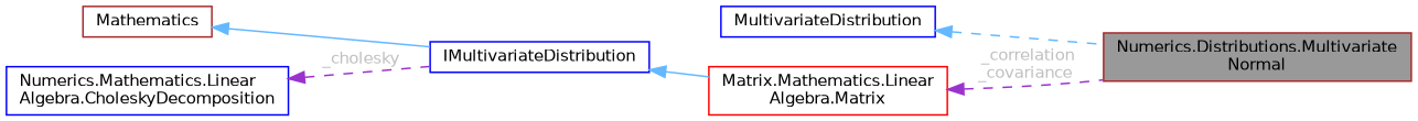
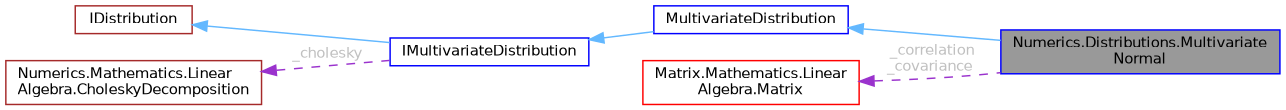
  digraph {
    rankdir=LR
    node [color=blue fillcolor=white fontname=Helvetica fontsize=10 shape=box style=filled]
    edge [color=steelblue1 dir=back fontname=Helvetica fontsize=10 labelfontname=Helvetica labelfontsize=10 style=solid]
-   n1 [color=brown fillcolor=grey60 fontcolor=black height=0.2 label="Numerics.Distributions.Multivariate\lNormal" width=0.4]
+   n1 [fillcolor=grey60 fontcolor=black height=0.2 label="Numerics.Distributions.Multivariate\lNormal" width=0.4]
    n2 [height=0.2 label=MultivariateDistribution width=0.4]
    n3 [height=0.2 label=IMultivariateDistribution width=0.4]
-   n4 [color=brown height=0.2 label=Mathematics width=0.4]
+   n4 [color=brown height=0.2 label=IDistribution width=0.4]
    n5 [color=red height=0.2 label="Matrix.Mathematics.Linear\lAlgebra.Matrix" width=0.4]
-   n6 [height=0.2 label="Numerics.Mathematics.Linear\lAlgebra.CholeskyDecomposition" width=0.4]
-   n2 -> n1 [style=dashed]
-   n3 -> n5
+   n6 [color=brown height=0.2 label="Numerics.Mathematics.Linear\lAlgebra.CholeskyDecomposition" width=0.4]
+   n2 -> n1
+   n3 -> n2
    n4 -> n3
    n5 -> n1 [color=darkorchid3 fontcolor=grey label=" _correlation\n_covariance" style=dashed]
    n6 -> n3 [color=darkorchid3 fontcolor=grey label=" _cholesky" style=dashed]
  }
